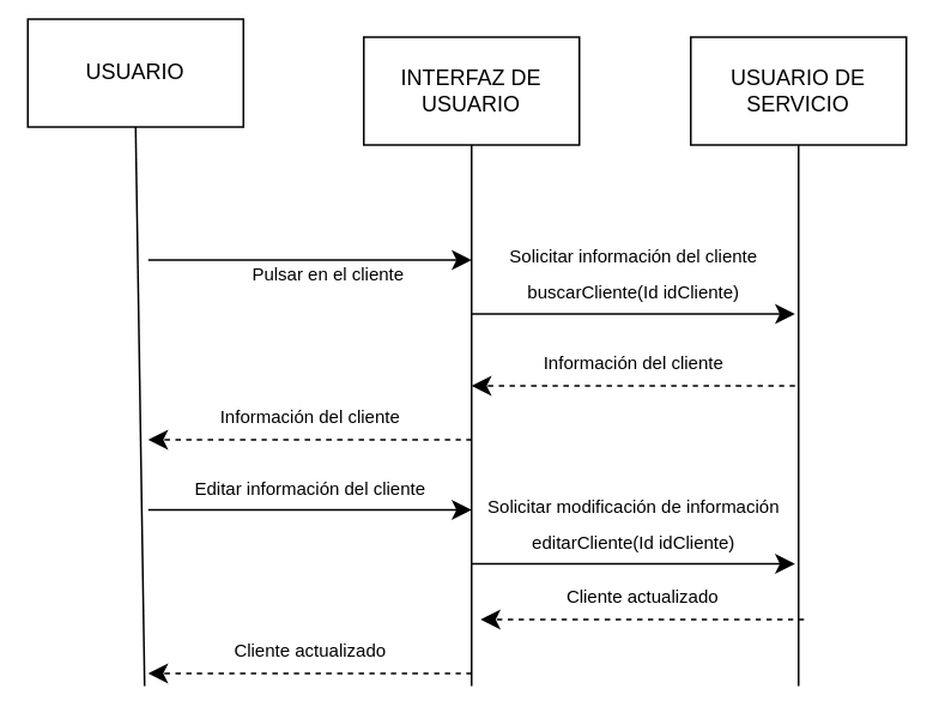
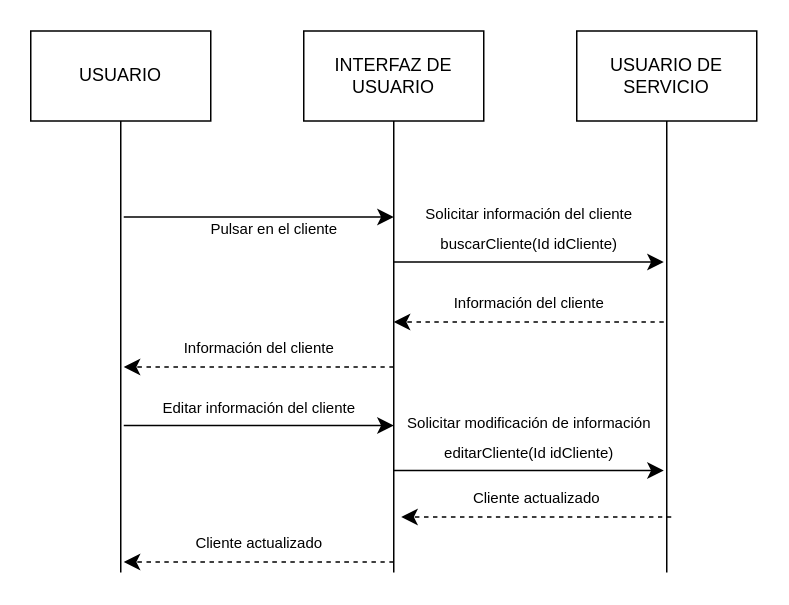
  <mxCell id="0" />
  <mxCell id="1" parent="0" />
  <mxCell id="2" style="edgeStyle=none;curved=1;rounded=0;orthogonalLoop=1;jettySize=auto;html=1;exitX=0.5;exitY=1;exitDx=0;exitDy=0;entryX=0.5;entryY=0;entryDx=0;entryDy=0;fontSize=12;startSize=8;endSize=8;endArrow=none;endFill=0;" parent="1" source="3" edge="1"><mxGeometry relative="1" as="geometry"><mxPoint x="80" y="381" as="targetPoint" /></mxGeometry></mxCell>
- <mxCell id="3" value="USUARIO" style="rounded=0;whiteSpace=wrap;html=1;" parent="1" vertex="1"><mxGeometry x="15" y="10" width="120" height="60" as="geometry" /></mxCell>
+ <mxCell id="3" value="USUARIO" style="rounded=0;whiteSpace=wrap;html=1;" parent="1" vertex="1"><mxGeometry x="20" y="20" width="120" height="60" as="geometry" /></mxCell>
  <mxCell id="4" style="edgeStyle=none;curved=1;rounded=0;orthogonalLoop=1;jettySize=auto;html=1;exitX=0.5;exitY=1;exitDx=0;exitDy=0;entryX=0.5;entryY=0;entryDx=0;entryDy=0;fontSize=12;startSize=8;endSize=8;endArrow=none;endFill=0;" parent="1" source="5" edge="1"><mxGeometry relative="1" as="geometry"><mxPoint x="262" y="381" as="targetPoint" /></mxGeometry></mxCell>
  <mxCell id="5" value="INTERFAZ DE USUARIO" style="rounded=0;whiteSpace=wrap;html=1;" parent="1" vertex="1"><mxGeometry x="202" y="20" width="120" height="60" as="geometry" /></mxCell>
  <mxCell id="6" style="edgeStyle=none;curved=1;rounded=0;orthogonalLoop=1;jettySize=auto;html=1;exitX=0.5;exitY=1;exitDx=0;exitDy=0;entryX=0.5;entryY=0;entryDx=0;entryDy=0;fontSize=12;startSize=8;endSize=8;endArrow=none;endFill=0;" parent="1" source="7" edge="1"><mxGeometry relative="1" as="geometry"><mxPoint x="444" y="381" as="targetPoint" /></mxGeometry></mxCell>
  <mxCell id="7" value="USUARIO DE SERVICIO" style="rounded=0;whiteSpace=wrap;html=1;" parent="1" vertex="1"><mxGeometry x="384" y="20" width="120" height="60" as="geometry" /></mxCell>
  <mxCell id="8" value="" style="endArrow=classic;html=1;rounded=0;fontSize=12;startSize=8;endSize=8;curved=1;" parent="1" edge="1"><mxGeometry width="50" height="50" relative="1" as="geometry"><mxPoint x="82" y="144" as="sourcePoint" /><mxPoint x="262" y="144" as="targetPoint" /></mxGeometry></mxCell>
  <mxCell id="9" value="&lt;font style=&quot;font-size: 10px;&quot;&gt;Pulsar en el cliente&lt;/font&gt;" style="text;html=1;align=center;verticalAlign=middle;resizable=0;points=[];autosize=1;strokeColor=none;fillColor=none;fontSize=16;" parent="1" vertex="1"><mxGeometry x="127" y="135" width="110" height="30" as="geometry" /></mxCell>
  <mxCell id="10" value="" style="endArrow=classic;html=1;rounded=0;fontSize=12;startSize=8;endSize=8;curved=1;" parent="1" edge="1"><mxGeometry width="50" height="50" relative="1" as="geometry"><mxPoint x="262" y="174" as="sourcePoint" /><mxPoint x="442" y="174" as="targetPoint" /></mxGeometry></mxCell>
  <mxCell id="11" value="&lt;span style=&quot;font-size: 10px;&quot;&gt;Solicitar información del cliente&lt;/span&gt;&lt;div&gt;&lt;span style=&quot;font-size: 10px;&quot;&gt;buscarCliente(Id idCliente)&lt;/span&gt;&lt;/div&gt;" style="text;html=1;align=center;verticalAlign=middle;resizable=0;points=[];autosize=1;strokeColor=none;fillColor=none;fontSize=16;" parent="1" vertex="1"><mxGeometry x="274" y="125" width="156" height="50" as="geometry" /></mxCell>
  <mxCell id="12" value="" style="endArrow=classic;html=1;rounded=0;fontSize=12;startSize=8;endSize=8;curved=1;dashed=1;" parent="1" edge="1"><mxGeometry width="50" height="50" relative="1" as="geometry"><mxPoint x="442" y="214" as="sourcePoint" /><mxPoint x="262" y="214" as="targetPoint" /></mxGeometry></mxCell>
  <mxCell id="13" value="&lt;span style=&quot;font-size: 10px;&quot;&gt;Información del cliente&lt;/span&gt;" style="text;html=1;align=center;verticalAlign=middle;resizable=0;points=[];autosize=1;strokeColor=none;fillColor=none;fontSize=16;" parent="1" vertex="1"><mxGeometry x="292" y="184" width="120" height="30" as="geometry" /></mxCell>
  <mxCell id="14" value="" style="endArrow=classic;html=1;rounded=0;fontSize=12;startSize=8;endSize=8;curved=1;dashed=1;" parent="1" edge="1"><mxGeometry width="50" height="50" relative="1" as="geometry"><mxPoint x="262" y="244" as="sourcePoint" /><mxPoint x="82" y="244" as="targetPoint" /></mxGeometry></mxCell>
  <mxCell id="15" value="&lt;span style=&quot;font-size: 10px;&quot;&gt;Información del cliente&lt;/span&gt;" style="text;html=1;align=center;verticalAlign=middle;resizable=0;points=[];autosize=1;strokeColor=none;fillColor=none;fontSize=16;" parent="1" vertex="1"><mxGeometry x="112" y="214" width="120" height="30" as="geometry" /></mxCell>
  <mxCell id="16" value="" style="endArrow=classic;html=1;rounded=0;fontSize=12;startSize=8;endSize=8;curved=1;" parent="1" edge="1"><mxGeometry width="50" height="50" relative="1" as="geometry"><mxPoint x="82" y="283" as="sourcePoint" /><mxPoint x="262" y="283" as="targetPoint" /></mxGeometry></mxCell>
  <mxCell id="17" value="&lt;font style=&quot;font-size: 10px;&quot;&gt;Editar información del cliente&lt;/font&gt;" style="text;html=1;align=center;verticalAlign=middle;resizable=0;points=[];autosize=1;strokeColor=none;fillColor=none;fontSize=16;" parent="1" vertex="1"><mxGeometry x="97" y="254" width="150" height="30" as="geometry" /></mxCell>
  <mxCell id="18" value="" style="endArrow=classic;html=1;rounded=0;fontSize=12;startSize=8;endSize=8;curved=1;" parent="1" edge="1"><mxGeometry width="50" height="50" relative="1" as="geometry"><mxPoint x="262" y="313" as="sourcePoint" /><mxPoint x="442" y="313" as="targetPoint" /></mxGeometry></mxCell>
  <mxCell id="19" value="&lt;span style=&quot;font-size: 10px;&quot;&gt;Solicitar modificación de información&lt;/span&gt;&lt;div&gt;&lt;span style=&quot;font-size: 10px;&quot;&gt;editarCliente(Id idCliente)&lt;/span&gt;&lt;/div&gt;" style="text;html=1;align=center;verticalAlign=middle;resizable=0;points=[];autosize=1;strokeColor=none;fillColor=none;fontSize=16;" parent="1" vertex="1"><mxGeometry x="262" y="264" width="180" height="50" as="geometry" /></mxCell>
  <mxCell id="20" value="" style="endArrow=classic;html=1;rounded=0;fontSize=12;startSize=8;endSize=8;curved=1;dashed=1;" parent="1" edge="1"><mxGeometry width="50" height="50" relative="1" as="geometry"><mxPoint x="447" y="344" as="sourcePoint" /><mxPoint x="267" y="344" as="targetPoint" /></mxGeometry></mxCell>
  <mxCell id="21" value="&lt;span style=&quot;font-size: 10px;&quot;&gt;Cliente actualizado&lt;/span&gt;" style="text;html=1;align=center;verticalAlign=middle;resizable=0;points=[];autosize=1;strokeColor=none;fillColor=none;fontSize=16;" parent="1" vertex="1"><mxGeometry x="302" y="314" width="110" height="30" as="geometry" /></mxCell>
  <mxCell id="22" value="" style="endArrow=classic;html=1;rounded=0;fontSize=12;startSize=8;endSize=8;curved=1;dashed=1;" parent="1" edge="1"><mxGeometry width="50" height="50" relative="1" as="geometry"><mxPoint x="262" y="374" as="sourcePoint" /><mxPoint x="82" y="374" as="targetPoint" /></mxGeometry></mxCell>
  <mxCell id="23" value="&lt;span style=&quot;font-size: 10px;&quot;&gt;Cliente actualizado&lt;/span&gt;" style="text;html=1;align=center;verticalAlign=middle;resizable=0;points=[];autosize=1;strokeColor=none;fillColor=none;fontSize=16;" parent="1" vertex="1"><mxGeometry x="117" y="344" width="110" height="30" as="geometry" /></mxCell>
